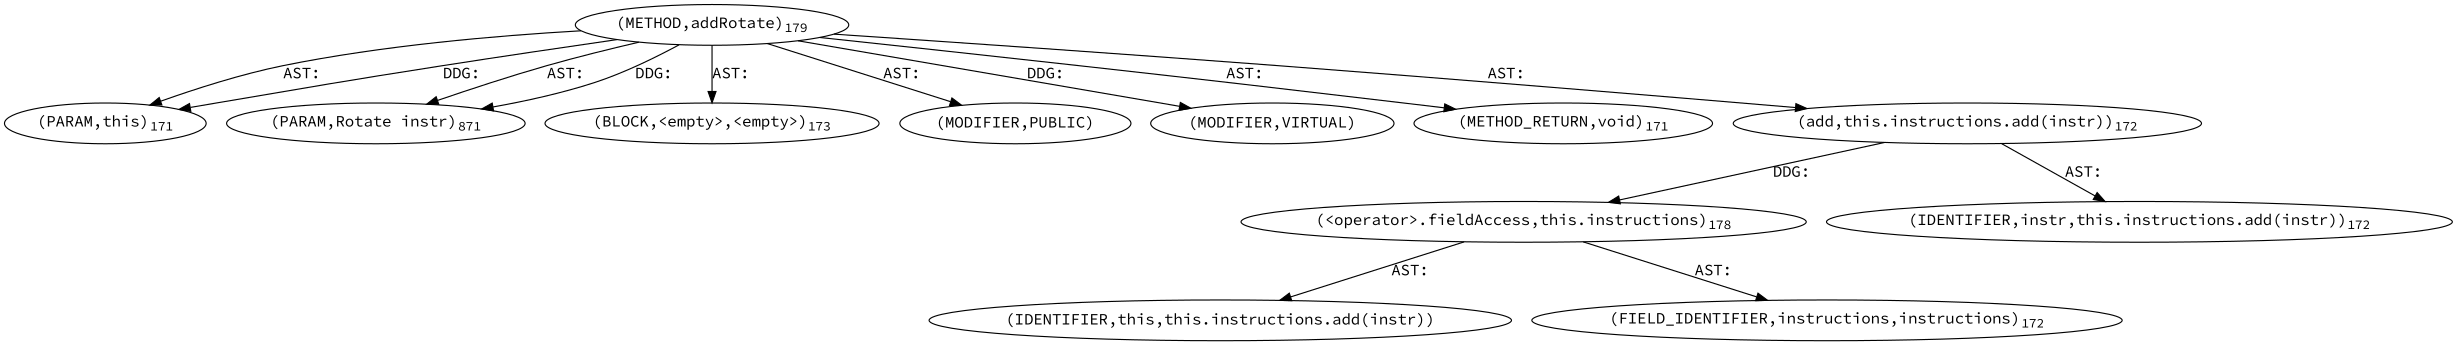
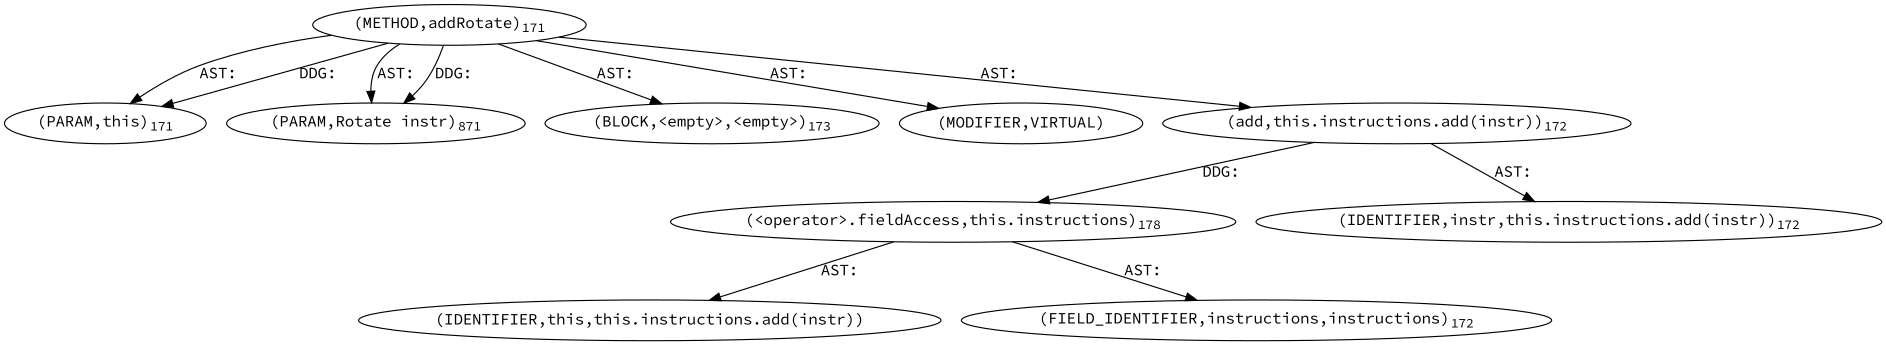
  digraph {
    fontname="Source Code Pro"
    node [fontname="Source Code Pro"]
    edge [fontname="Source Code Pro"]
-   n1 [label=<(METHOD,addRotate)<SUB>179</SUB>>]
+   n1 [label=<(METHOD,addRotate)<SUB>171</SUB>>]
    n2 [label=<(PARAM,this)<SUB>171</SUB>>]
    n3 [label=<(PARAM,Rotate instr)<SUB>871</SUB>>]
    n4 [label=<(BLOCK,&lt;empty&gt;,&lt;empty&gt;)<SUB>173</SUB>>]
-   n5 [label=<(MODIFIER,PUBLIC)>]
    n6 [label=<(MODIFIER,VIRTUAL)>]
-   n7 [label=<(METHOD_RETURN,void)<SUB>171</SUB>>]
    n8 [label=<(add,this.instructions.add(instr))<SUB>172</SUB>>]
    n9 [label=<(&lt;operator&gt;.fieldAccess,this.instructions)<SUB>178</SUB>>]
    n10 [label=<(IDENTIFIER,instr,this.instructions.add(instr))<SUB>172</SUB>>]
    n11 [label=<(IDENTIFIER,this,this.instructions.add(instr))>]
    n12 [label=<(FIELD_IDENTIFIER,instructions,instructions)<SUB>172</SUB>>]
    n1 -> n2 [label="AST: "]
    n1 -> n2 [label="DDG: "]
    n1 -> n3 [label="AST: "]
    n1 -> n3 [label="DDG: "]
    n1 -> n4 [label="AST: "]
-   n1 -> n5 [label="AST: "]
-   n1 -> n6 [label="DDG: "]
-   n1 -> n7 [label="AST: "]
+   n1 -> n6 [label="AST: "]
    n1 -> n8 [label="AST: "]
    n8 -> n9 [label="DDG: "]
    n8 -> n10 [label="AST: "]
    n9 -> n11 [label="AST: "]
    n9 -> n12 [label="AST: "]
  }
